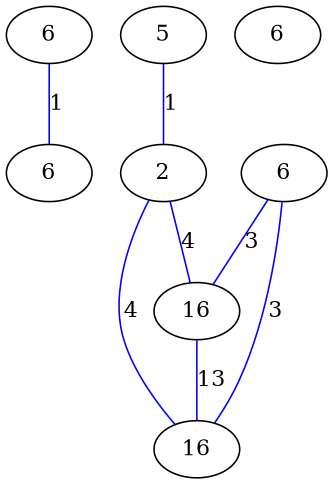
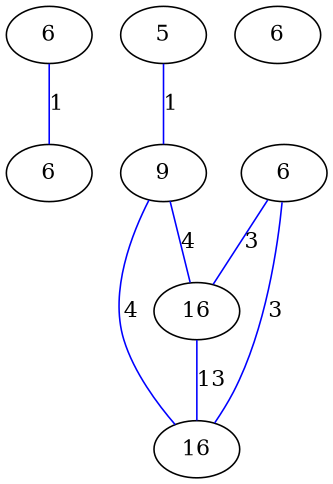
  graph {
    edge [color=blue]
    n1 [label=6]
    n2 [label=6]
    n3 [label=5]
-   n4 [label=2]
+   n4 [label=9]
    n5 [label=6]
    n6 [label=16]
    n7 [label=16]
    n8 [label=6]
    n1 -- n2 [label=1]
    n3 -- n4 [label=1]
    n4 -- n6 [label=4]
    n4 -- n7 [label=4]
    n5 -- n6 [label=3]
    n5 -- n7 [label=3]
    n6 -- n7 [label=13]
  }
